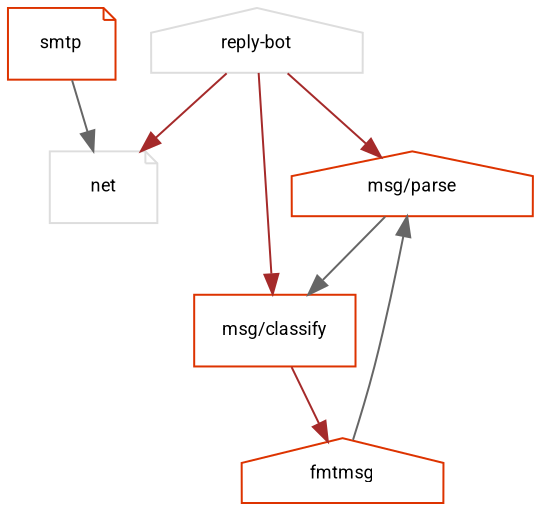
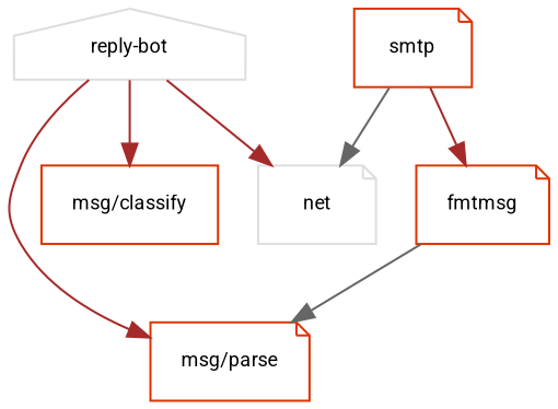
  digraph {
    node [color="#dd3300" fontname="-apple-system,BlinkMacSystemFont,Segoe UI,Roboto,Oxygen,Ubuntu,Cantarell,Open Sans,sans-serif" fontsize=9 margin="0.2,0.1" shape=note]
    edge [color=brown]
    net [color="#dddddd"]
    "reply-bot" [color="#dddddd" shape=house]
-   "msg/parse" [shape=house]
+   "msg/parse"
    "msg/classify" [shape=box]
    smtp
-   fmtmsg [shape=house]
+   fmtmsg
    "reply-bot" -> net
    "reply-bot" -> "msg/parse"
    "reply-bot" -> "msg/classify"
-   "msg/parse" -> "msg/classify" [color=gray40]
-   "msg/classify" -> fmtmsg
+   smtp -> fmtmsg
    smtp -> net [color=gray40]
    fmtmsg -> "msg/parse" [color=gray40]
  }
